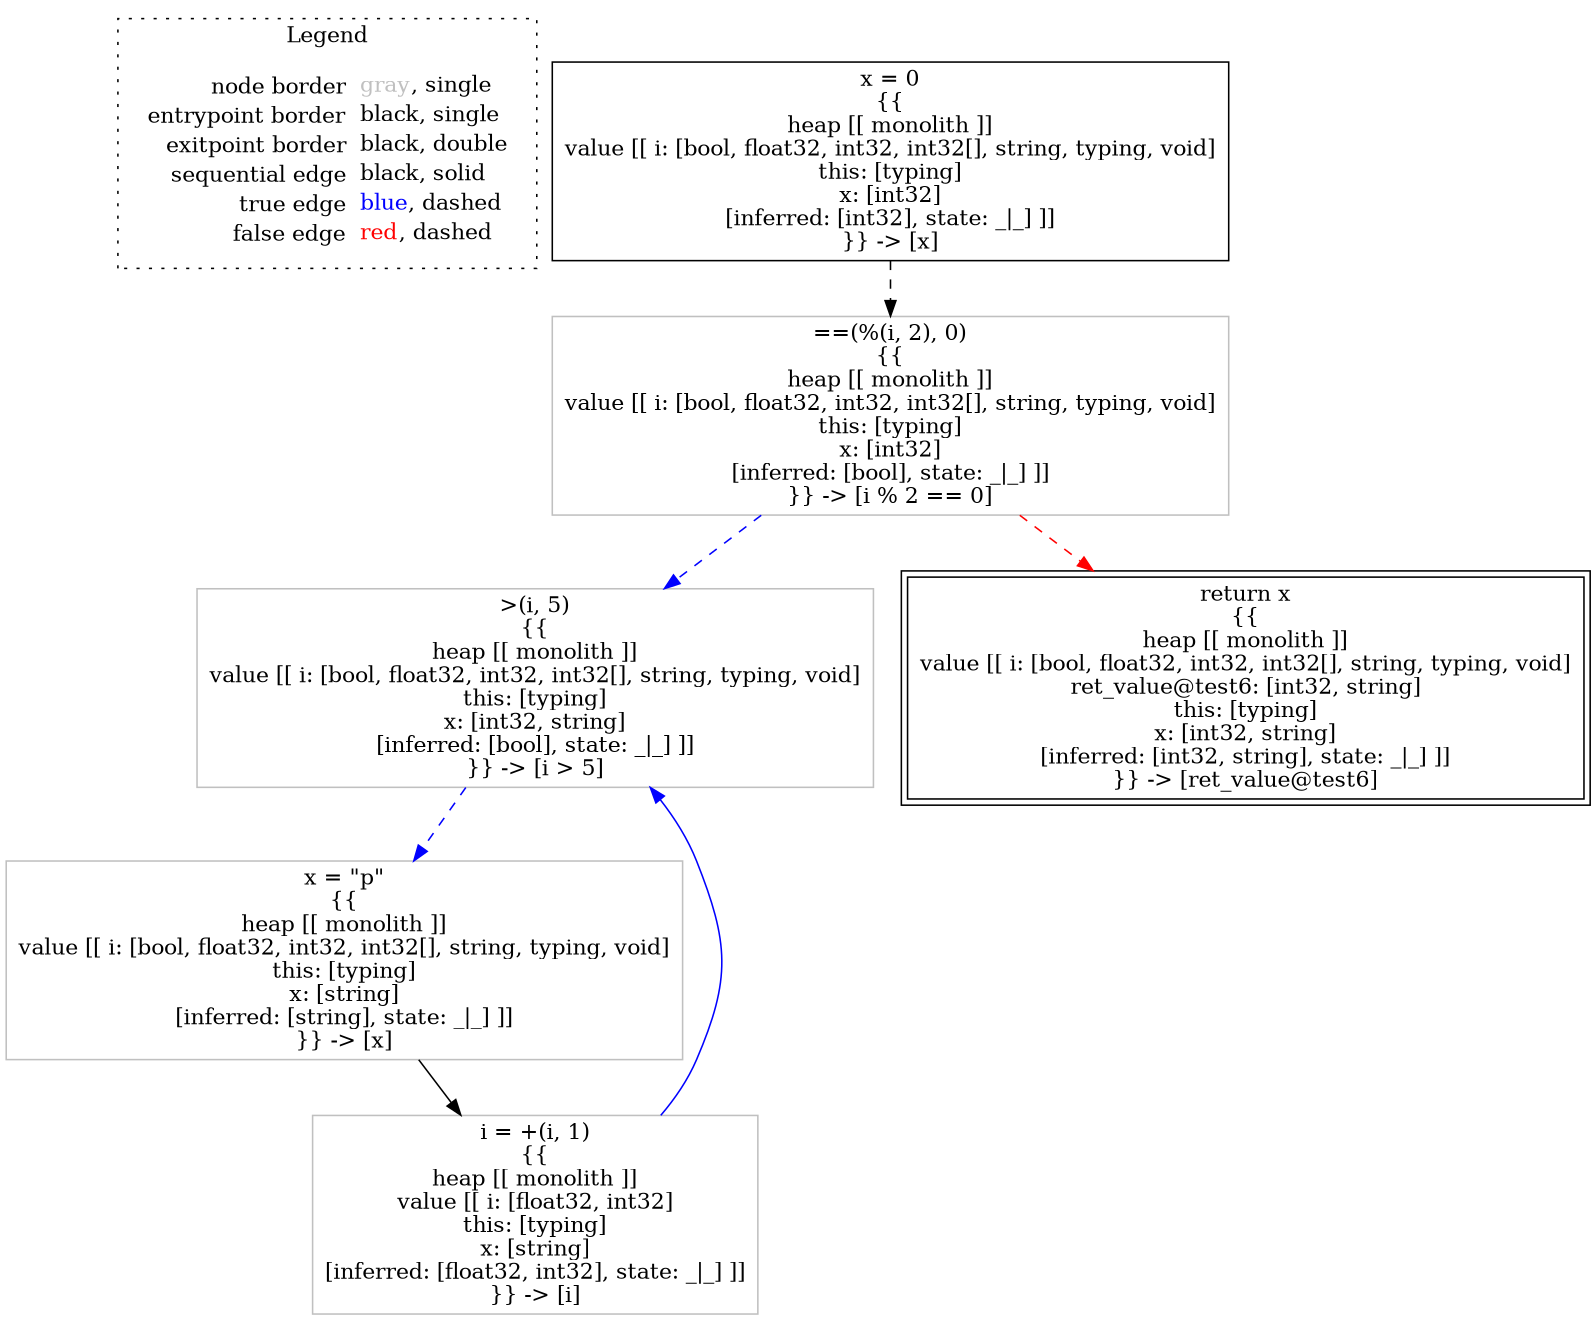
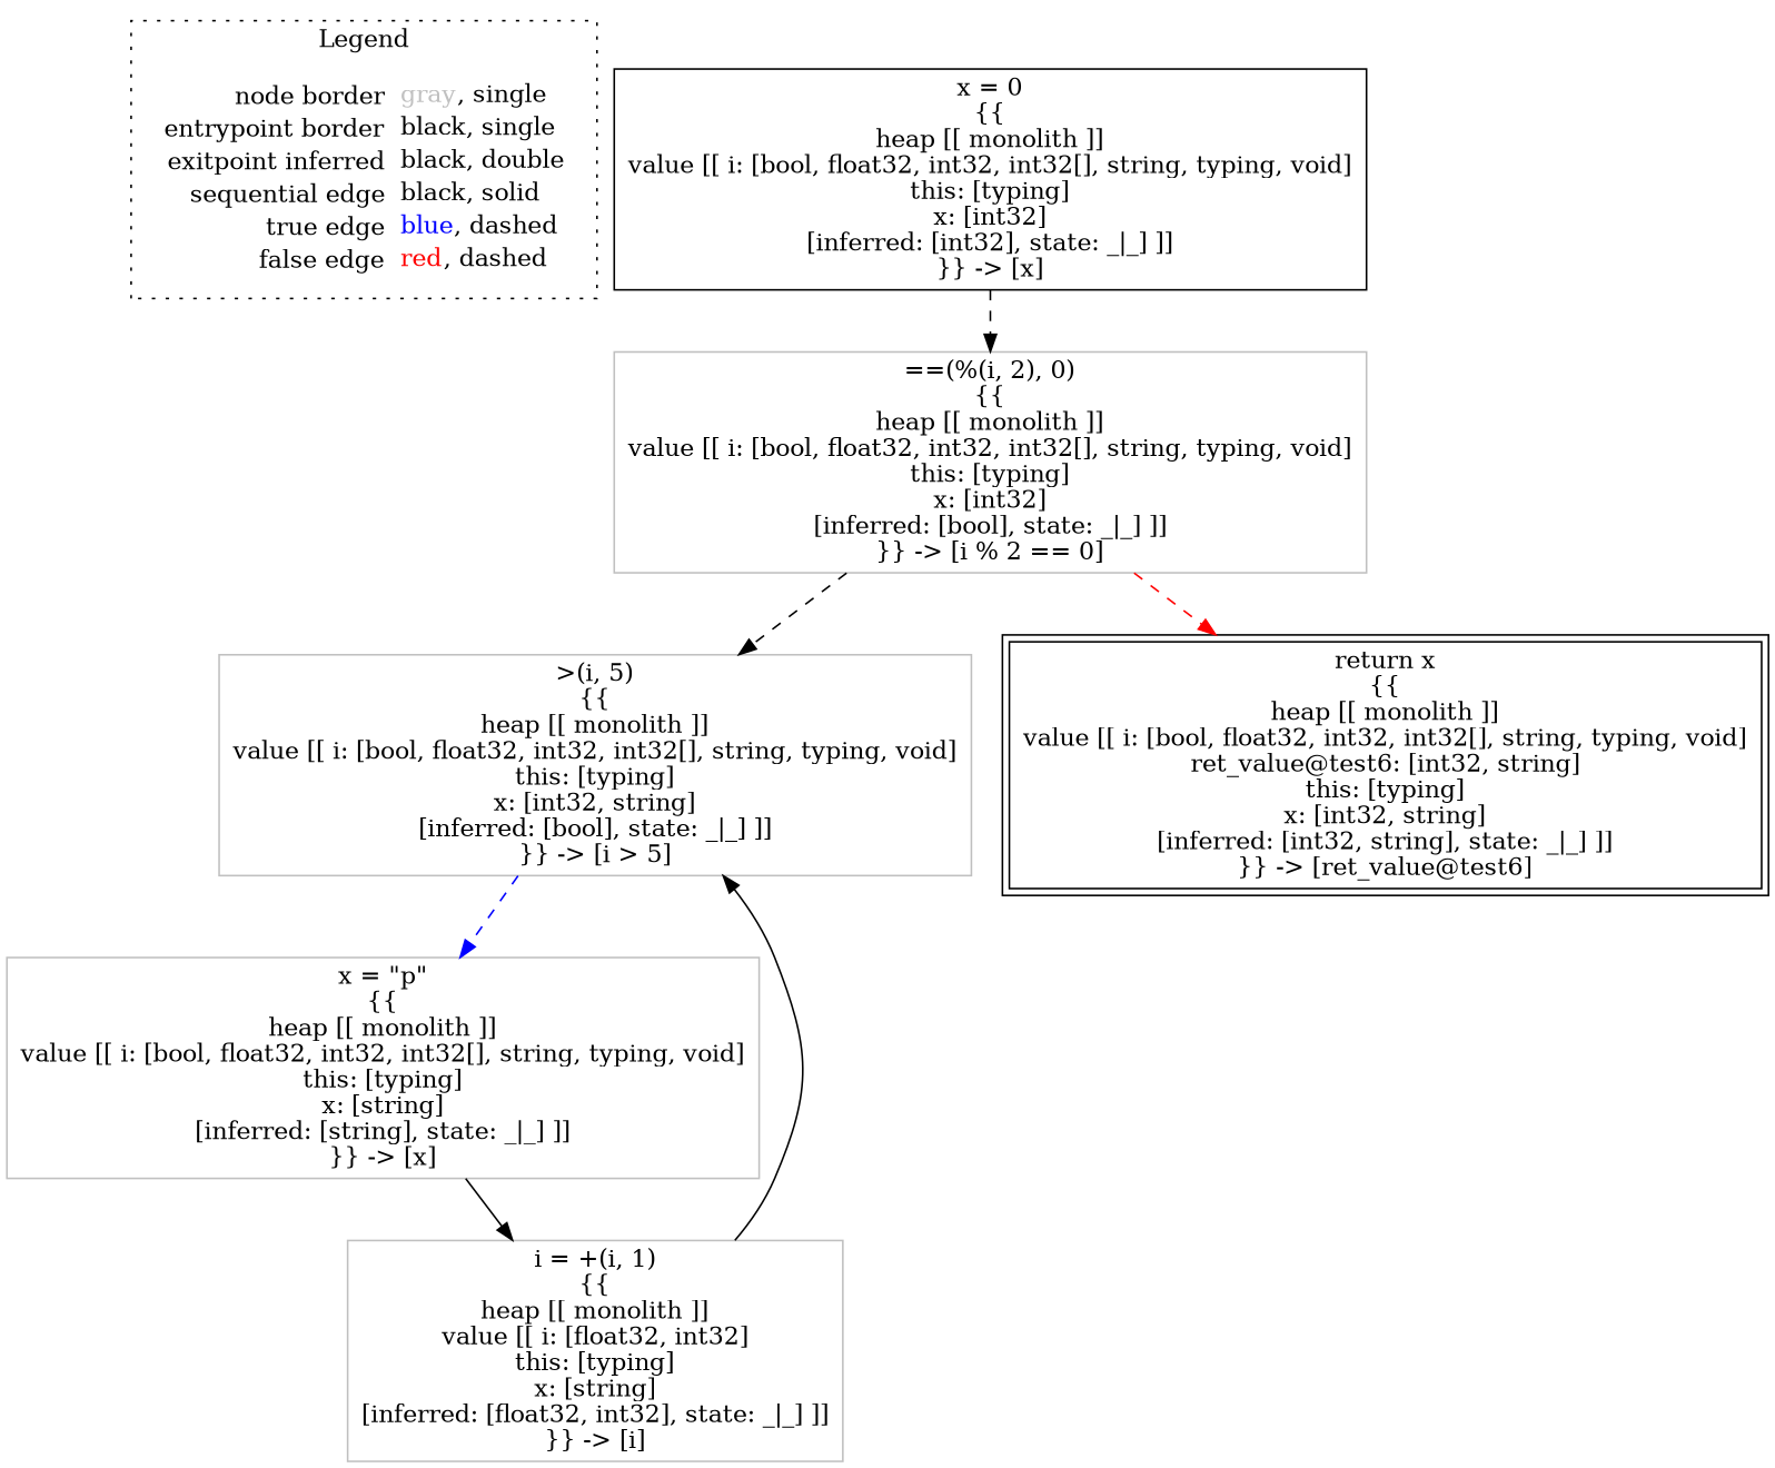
  digraph {
    node [shape=rect color=gray]
    edge [color=black style=dashed]
-   n1 [label=<<table border="0" cellpadding="2" cellspacing="0" cellborder="0"><tr><td align="right">node border&nbsp;</td><td align="left"><font color="gray">gray</font>, single</td></tr><tr><td align="right">entrypoint border&nbsp;</td><td align="left"><font color="black">black</font>, single</td></tr><tr><td align="right">exitpoint border&nbsp;</td><td align="left"><font color="black">black</font>, double</td></tr><tr><td align="right">sequential edge&nbsp;</td><td align="left"><font color="black">black</font>, solid</td></tr><tr><td align="right">true edge&nbsp;</td><td align="left"><font color="blue">blue</font>, dashed</td></tr><tr><td align="right">false edge&nbsp;</td><td align="left"><font color="red">red</font>, dashed</td></tr></table>> shape=plaintext color=""]
+   n1 [label=<<table border="0" cellpadding="2" cellspacing="0" cellborder="0"><tr><td align="right">node border&nbsp;</td><td align="left"><font color="gray">gray</font>, single</td></tr><tr><td align="right">entrypoint border&nbsp;</td><td align="left"><font color="black">black</font>, single</td></tr><tr><td align="right">exitpoint inferred&nbsp;</td><td align="left"><font color="black">black</font>, double</td></tr><tr><td align="right">sequential edge&nbsp;</td><td align="left"><font color="black">black</font>, solid</td></tr><tr><td align="right">true edge&nbsp;</td><td align="left"><font color="blue">blue</font>, dashed</td></tr><tr><td align="right">false edge&nbsp;</td><td align="left"><font color="red">red</font>, dashed</td></tr></table>> shape=plaintext color=""]
    n2 [color=black label=<x = 0<BR/>{{<BR/>heap [[ monolith ]]<BR/>value [[ i: [bool, float32, int32, int32[], string, typing, void]<BR/>this: [typing]<BR/>x: [int32]<BR/>[inferred: [int32], state: _|_] ]]<BR/>}} -&gt; [x]>]
    n3 [label=<==(%(i, 2), 0)<BR/>{{<BR/>heap [[ monolith ]]<BR/>value [[ i: [bool, float32, int32, int32[], string, typing, void]<BR/>this: [typing]<BR/>x: [int32]<BR/>[inferred: [bool], state: _|_] ]]<BR/>}} -&gt; [i % 2 == 0]>]
    n4 [label=<&gt;(i, 5)<BR/>{{<BR/>heap [[ monolith ]]<BR/>value [[ i: [bool, float32, int32, int32[], string, typing, void]<BR/>this: [typing]<BR/>x: [int32, string]<BR/>[inferred: [bool], state: _|_] ]]<BR/>}} -&gt; [i &gt; 5]>]
    n5 [color=black label=<return x<BR/>{{<BR/>heap [[ monolith ]]<BR/>value [[ i: [bool, float32, int32, int32[], string, typing, void]<BR/>ret_value@test6: [int32, string]<BR/>this: [typing]<BR/>x: [int32, string]<BR/>[inferred: [int32, string], state: _|_] ]]<BR/>}} -&gt; [ret_value@test6]> peripheries=2]
    n6 [label=<x = &quot;p&quot;<BR/>{{<BR/>heap [[ monolith ]]<BR/>value [[ i: [bool, float32, int32, int32[], string, typing, void]<BR/>this: [typing]<BR/>x: [string]<BR/>[inferred: [string], state: _|_] ]]<BR/>}} -&gt; [x]>]
    n7 [label=<i = +(i, 1)<BR/>{{<BR/>heap [[ monolith ]]<BR/>value [[ i: [float32, int32]<BR/>this: [typing]<BR/>x: [string]<BR/>[inferred: [float32, int32], state: _|_] ]]<BR/>}} -&gt; [i]>]
    subgraph cluster_1 {
      label=Legend
      style=dotted
      n1
    }
    n2 -> n3
-   n3 -> n4 [color=blue]
+   n3 -> n4
    n3 -> n5 [color=red]
    n4 -> n6 [color=blue]
    n6 -> n7 [style=""]
-   n7 -> n4 [color=blue style=""]
+   n7 -> n4 [style=""]
  }
